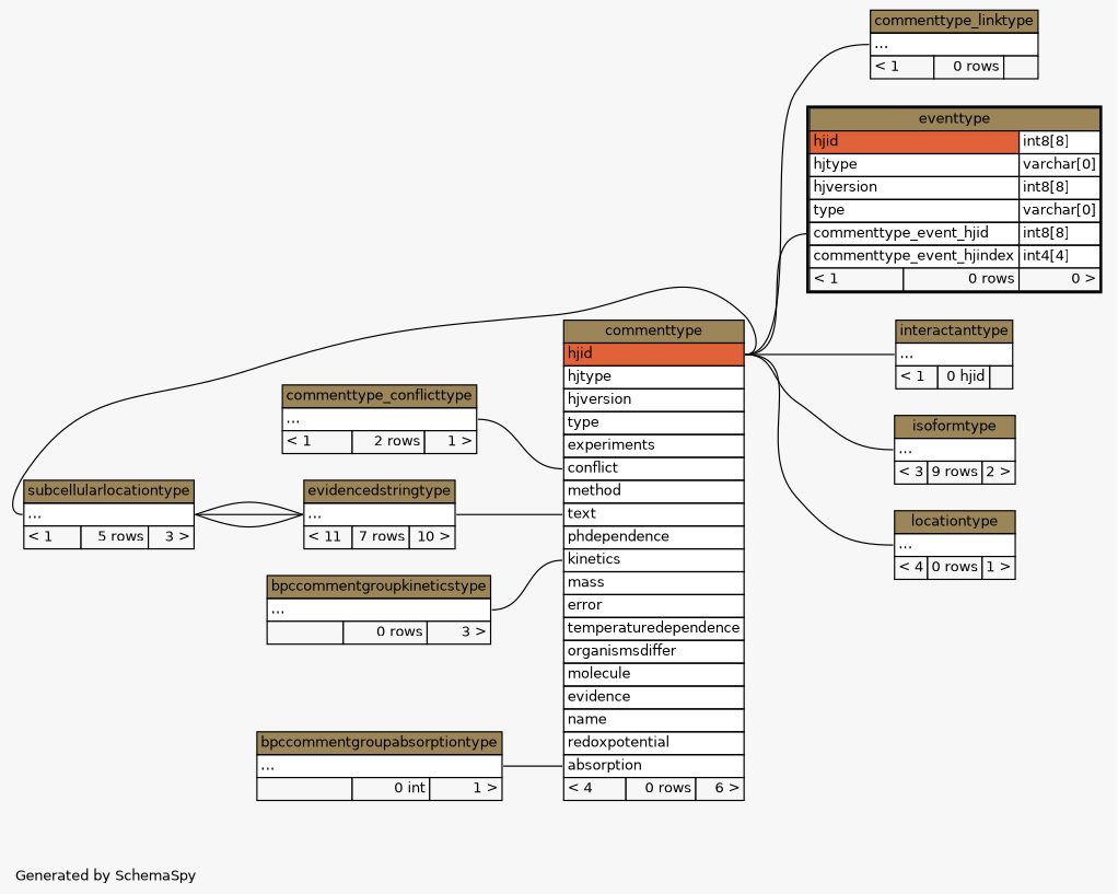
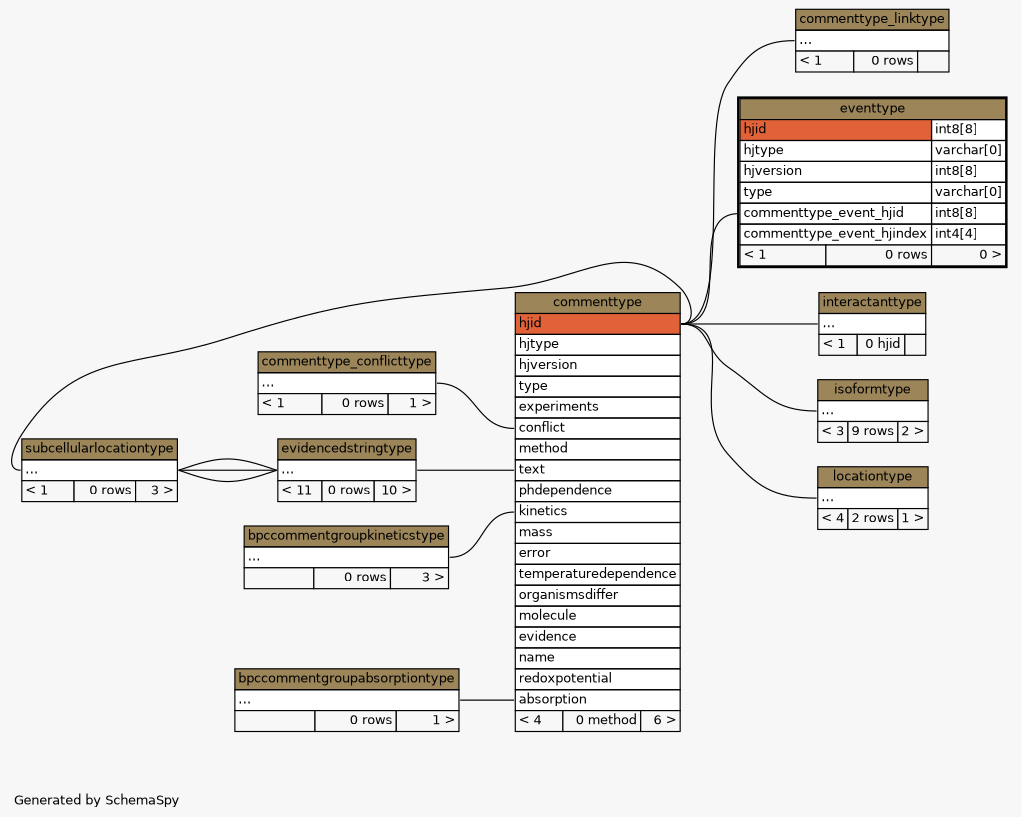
  digraph {
    bgcolor="#f7f7f7"
    fontname=Helvetica
    fontsize=11
    label="\nGenerated by SchemaSpy"
    labeljust=l
    nodesep=0.18
    rankdir=RL
    ranksep=0.46
    node [fontname=Helvetica fontsize=11 shape=plaintext]
    edge [arrowhead=none arrowsize=0.8 arrowtail=crowodot headport="elipses:e" tailport="elipses:w"]
-   n1 [label=<     <TABLE BORDER="0" CELLBORDER="1" CELLSPACING="0" BGCOLOR="#ffffff">       <TR><TD COLSPAN="3" BGCOLOR="#9b8559" ALIGN="CENTER">commenttype</TD></TR>       <TR><TD PORT="hjid" COLSPAN="3" BGCOLOR="#e16239" ALIGN="LEFT">hjid</TD></TR>       <TR><TD PORT="hjtype" COLSPAN="3" ALIGN="LEFT">hjtype</TD></TR>       <TR><TD PORT="hjversion" COLSPAN="3" ALIGN="LEFT">hjversion</TD></TR>       <TR><TD PORT="type" COLSPAN="3" ALIGN="LEFT">type</TD></TR>       <TR><TD PORT="experiments" COLSPAN="3" ALIGN="LEFT">experiments</TD></TR>       <TR><TD PORT="conflict" COLSPAN="3" ALIGN="LEFT">conflict</TD></TR>       <TR><TD PORT="method" COLSPAN="3" ALIGN="LEFT">method</TD></TR>       <TR><TD PORT="text" COLSPAN="3" ALIGN="LEFT">text</TD></TR>       <TR><TD PORT="phdependence" COLSPAN="3" ALIGN="LEFT">phdependence</TD></TR>       <TR><TD PORT="kinetics" COLSPAN="3" ALIGN="LEFT">kinetics</TD></TR>       <TR><TD PORT="mass" COLSPAN="3" ALIGN="LEFT">mass</TD></TR>       <TR><TD PORT="error" COLSPAN="3" ALIGN="LEFT">error</TD></TR>       <TR><TD PORT="temperaturedependence" COLSPAN="3" ALIGN="LEFT">temperaturedependence</TD></TR>       <TR><TD PORT="organismsdiffer" COLSPAN="3" ALIGN="LEFT">organismsdiffer</TD></TR>       <TR><TD PORT="molecule" COLSPAN="3" ALIGN="LEFT">molecule</TD></TR>       <TR><TD PORT="evidence" COLSPAN="3" ALIGN="LEFT">evidence</TD></TR>       <TR><TD PORT="name" COLSPAN="3" ALIGN="LEFT">name</TD></TR>       <TR><TD PORT="redoxpotential" COLSPAN="3" ALIGN="LEFT">redoxpotential</TD></TR>       <TR><TD PORT="absorption" COLSPAN="3" ALIGN="LEFT">absorption</TD></TR>       <TR><TD ALIGN="LEFT" BGCOLOR="#f7f7f7">&lt; 4</TD><TD ALIGN="RIGHT" BGCOLOR="#f7f7f7">0 rows</TD><TD ALIGN="RIGHT" BGCOLOR="#f7f7f7">6 &gt;</TD></TR>     </TABLE>>]
-   n2 [label=<     <TABLE BORDER="0" CELLBORDER="1" CELLSPACING="0" BGCOLOR="#ffffff">       <TR><TD COLSPAN="3" BGCOLOR="#9b8559" ALIGN="CENTER">bpccommentgroupabsorptiontype</TD></TR>       <TR><TD PORT="elipses" COLSPAN="3" ALIGN="LEFT">...</TD></TR>       <TR><TD ALIGN="LEFT" BGCOLOR="#f7f7f7">  </TD><TD ALIGN="RIGHT" BGCOLOR="#f7f7f7">0 int</TD><TD ALIGN="RIGHT" BGCOLOR="#f7f7f7">1 &gt;</TD></TR>     </TABLE>>]
-   n3 [label=<     <TABLE BORDER="0" CELLBORDER="1" CELLSPACING="0" BGCOLOR="#ffffff">       <TR><TD COLSPAN="3" BGCOLOR="#9b8559" ALIGN="CENTER">commenttype_conflicttype</TD></TR>       <TR><TD PORT="elipses" COLSPAN="3" ALIGN="LEFT">...</TD></TR>       <TR><TD ALIGN="LEFT" BGCOLOR="#f7f7f7">&lt; 1</TD><TD ALIGN="RIGHT" BGCOLOR="#f7f7f7">2 rows</TD><TD ALIGN="RIGHT" BGCOLOR="#f7f7f7">1 &gt;</TD></TR>     </TABLE>>]
+   n1 [label=<     <TABLE BORDER="0" CELLBORDER="1" CELLSPACING="0" BGCOLOR="#ffffff">       <TR><TD COLSPAN="3" BGCOLOR="#9b8559" ALIGN="CENTER">commenttype</TD></TR>       <TR><TD PORT="hjid" COLSPAN="3" BGCOLOR="#e16239" ALIGN="LEFT">hjid</TD></TR>       <TR><TD PORT="hjtype" COLSPAN="3" ALIGN="LEFT">hjtype</TD></TR>       <TR><TD PORT="hjversion" COLSPAN="3" ALIGN="LEFT">hjversion</TD></TR>       <TR><TD PORT="type" COLSPAN="3" ALIGN="LEFT">type</TD></TR>       <TR><TD PORT="experiments" COLSPAN="3" ALIGN="LEFT">experiments</TD></TR>       <TR><TD PORT="conflict" COLSPAN="3" ALIGN="LEFT">conflict</TD></TR>       <TR><TD PORT="method" COLSPAN="3" ALIGN="LEFT">method</TD></TR>       <TR><TD PORT="text" COLSPAN="3" ALIGN="LEFT">text</TD></TR>       <TR><TD PORT="phdependence" COLSPAN="3" ALIGN="LEFT">phdependence</TD></TR>       <TR><TD PORT="kinetics" COLSPAN="3" ALIGN="LEFT">kinetics</TD></TR>       <TR><TD PORT="mass" COLSPAN="3" ALIGN="LEFT">mass</TD></TR>       <TR><TD PORT="error" COLSPAN="3" ALIGN="LEFT">error</TD></TR>       <TR><TD PORT="temperaturedependence" COLSPAN="3" ALIGN="LEFT">temperaturedependence</TD></TR>       <TR><TD PORT="organismsdiffer" COLSPAN="3" ALIGN="LEFT">organismsdiffer</TD></TR>       <TR><TD PORT="molecule" COLSPAN="3" ALIGN="LEFT">molecule</TD></TR>       <TR><TD PORT="evidence" COLSPAN="3" ALIGN="LEFT">evidence</TD></TR>       <TR><TD PORT="name" COLSPAN="3" ALIGN="LEFT">name</TD></TR>       <TR><TD PORT="redoxpotential" COLSPAN="3" ALIGN="LEFT">redoxpotential</TD></TR>       <TR><TD PORT="absorption" COLSPAN="3" ALIGN="LEFT">absorption</TD></TR>       <TR><TD ALIGN="LEFT" BGCOLOR="#f7f7f7">&lt; 4</TD><TD ALIGN="RIGHT" BGCOLOR="#f7f7f7">0 method</TD><TD ALIGN="RIGHT" BGCOLOR="#f7f7f7">6 &gt;</TD></TR>     </TABLE>>]
+   n2 [label=<     <TABLE BORDER="0" CELLBORDER="1" CELLSPACING="0" BGCOLOR="#ffffff">       <TR><TD COLSPAN="3" BGCOLOR="#9b8559" ALIGN="CENTER">bpccommentgroupabsorptiontype</TD></TR>       <TR><TD PORT="elipses" COLSPAN="3" ALIGN="LEFT">...</TD></TR>       <TR><TD ALIGN="LEFT" BGCOLOR="#f7f7f7">  </TD><TD ALIGN="RIGHT" BGCOLOR="#f7f7f7">0 rows</TD><TD ALIGN="RIGHT" BGCOLOR="#f7f7f7">1 &gt;</TD></TR>     </TABLE>>]
+   n3 [label=<     <TABLE BORDER="0" CELLBORDER="1" CELLSPACING="0" BGCOLOR="#ffffff">       <TR><TD COLSPAN="3" BGCOLOR="#9b8559" ALIGN="CENTER">commenttype_conflicttype</TD></TR>       <TR><TD PORT="elipses" COLSPAN="3" ALIGN="LEFT">...</TD></TR>       <TR><TD ALIGN="LEFT" BGCOLOR="#f7f7f7">&lt; 1</TD><TD ALIGN="RIGHT" BGCOLOR="#f7f7f7">0 rows</TD><TD ALIGN="RIGHT" BGCOLOR="#f7f7f7">1 &gt;</TD></TR>     </TABLE>>]
    n4 [label=<     <TABLE BORDER="0" CELLBORDER="1" CELLSPACING="0" BGCOLOR="#ffffff">       <TR><TD COLSPAN="3" BGCOLOR="#9b8559" ALIGN="CENTER">bpccommentgroupkineticstype</TD></TR>       <TR><TD PORT="elipses" COLSPAN="3" ALIGN="LEFT">...</TD></TR>       <TR><TD ALIGN="LEFT" BGCOLOR="#f7f7f7">  </TD><TD ALIGN="RIGHT" BGCOLOR="#f7f7f7">0 rows</TD><TD ALIGN="RIGHT" BGCOLOR="#f7f7f7">3 &gt;</TD></TR>     </TABLE>>]
-   n5 [label=<     <TABLE BORDER="0" CELLBORDER="1" CELLSPACING="0" BGCOLOR="#ffffff">       <TR><TD COLSPAN="3" BGCOLOR="#9b8559" ALIGN="CENTER">evidencedstringtype</TD></TR>       <TR><TD PORT="elipses" COLSPAN="3" ALIGN="LEFT">...</TD></TR>       <TR><TD ALIGN="LEFT" BGCOLOR="#f7f7f7">&lt; 11</TD><TD ALIGN="RIGHT" BGCOLOR="#f7f7f7">7 rows</TD><TD ALIGN="RIGHT" BGCOLOR="#f7f7f7">10 &gt;</TD></TR>     </TABLE>>]
-   n6 [label=<     <TABLE BORDER="0" CELLBORDER="1" CELLSPACING="0" BGCOLOR="#ffffff">       <TR><TD COLSPAN="3" BGCOLOR="#9b8559" ALIGN="CENTER">subcellularlocationtype</TD></TR>       <TR><TD PORT="elipses" COLSPAN="3" ALIGN="LEFT">...</TD></TR>       <TR><TD ALIGN="LEFT" BGCOLOR="#f7f7f7">&lt; 1</TD><TD ALIGN="RIGHT" BGCOLOR="#f7f7f7">5 rows</TD><TD ALIGN="RIGHT" BGCOLOR="#f7f7f7">3 &gt;</TD></TR>     </TABLE>>]
+   n5 [label=<     <TABLE BORDER="0" CELLBORDER="1" CELLSPACING="0" BGCOLOR="#ffffff">       <TR><TD COLSPAN="3" BGCOLOR="#9b8559" ALIGN="CENTER">evidencedstringtype</TD></TR>       <TR><TD PORT="elipses" COLSPAN="3" ALIGN="LEFT">...</TD></TR>       <TR><TD ALIGN="LEFT" BGCOLOR="#f7f7f7">&lt; 11</TD><TD ALIGN="RIGHT" BGCOLOR="#f7f7f7">0 rows</TD><TD ALIGN="RIGHT" BGCOLOR="#f7f7f7">10 &gt;</TD></TR>     </TABLE>>]
+   n6 [label=<     <TABLE BORDER="0" CELLBORDER="1" CELLSPACING="0" BGCOLOR="#ffffff">       <TR><TD COLSPAN="3" BGCOLOR="#9b8559" ALIGN="CENTER">subcellularlocationtype</TD></TR>       <TR><TD PORT="elipses" COLSPAN="3" ALIGN="LEFT">...</TD></TR>       <TR><TD ALIGN="LEFT" BGCOLOR="#f7f7f7">&lt; 1</TD><TD ALIGN="RIGHT" BGCOLOR="#f7f7f7">0 rows</TD><TD ALIGN="RIGHT" BGCOLOR="#f7f7f7">3 &gt;</TD></TR>     </TABLE>>]
    n7 [label=<     <TABLE BORDER="0" CELLBORDER="1" CELLSPACING="0" BGCOLOR="#ffffff">       <TR><TD COLSPAN="3" BGCOLOR="#9b8559" ALIGN="CENTER">commenttype_linktype</TD></TR>       <TR><TD PORT="elipses" COLSPAN="3" ALIGN="LEFT">...</TD></TR>       <TR><TD ALIGN="LEFT" BGCOLOR="#f7f7f7">&lt; 1</TD><TD ALIGN="RIGHT" BGCOLOR="#f7f7f7">0 rows</TD><TD ALIGN="RIGHT" BGCOLOR="#f7f7f7">  </TD></TR>     </TABLE>>]
    n8 [label=<     <TABLE BORDER="2" CELLBORDER="1" CELLSPACING="0" BGCOLOR="#ffffff">       <TR><TD COLSPAN="3" BGCOLOR="#9b8559" ALIGN="CENTER">eventtype</TD></TR>       <TR><TD PORT="hjid" COLSPAN="2" BGCOLOR="#e16239" ALIGN="LEFT">hjid</TD><TD PORT="hjid.type" ALIGN="LEFT">int8[8]</TD></TR>       <TR><TD PORT="hjtype" COLSPAN="2" ALIGN="LEFT">hjtype</TD><TD PORT="hjtype.type" ALIGN="LEFT">varchar[0]</TD></TR>       <TR><TD PORT="hjversion" COLSPAN="2" ALIGN="LEFT">hjversion</TD><TD PORT="hjversion.type" ALIGN="LEFT">int8[8]</TD></TR>       <TR><TD PORT="type" COLSPAN="2" ALIGN="LEFT">type</TD><TD PORT="type.type" ALIGN="LEFT">varchar[0]</TD></TR>       <TR><TD PORT="commenttype_event_hjid" COLSPAN="2" ALIGN="LEFT">commenttype_event_hjid</TD><TD PORT="commenttype_event_hjid.type" ALIGN="LEFT">int8[8]</TD></TR>       <TR><TD PORT="commenttype_event_hjindex" COLSPAN="2" ALIGN="LEFT">commenttype_event_hjindex</TD><TD PORT="commenttype_event_hjindex.type" ALIGN="LEFT">int4[4]</TD></TR>       <TR><TD ALIGN="LEFT" BGCOLOR="#f7f7f7">&lt; 1</TD><TD ALIGN="RIGHT" BGCOLOR="#f7f7f7">0 rows</TD><TD ALIGN="RIGHT" BGCOLOR="#f7f7f7">0 &gt;</TD></TR>     </TABLE>>]
    n9 [label=<     <TABLE BORDER="0" CELLBORDER="1" CELLSPACING="0" BGCOLOR="#ffffff">       <TR><TD COLSPAN="3" BGCOLOR="#9b8559" ALIGN="CENTER">interactanttype</TD></TR>       <TR><TD PORT="elipses" COLSPAN="3" ALIGN="LEFT">...</TD></TR>       <TR><TD ALIGN="LEFT" BGCOLOR="#f7f7f7">&lt; 1</TD><TD ALIGN="RIGHT" BGCOLOR="#f7f7f7">0 hjid</TD><TD ALIGN="RIGHT" BGCOLOR="#f7f7f7">  </TD></TR>     </TABLE>>]
    n10 [label=<     <TABLE BORDER="0" CELLBORDER="1" CELLSPACING="0" BGCOLOR="#ffffff">       <TR><TD COLSPAN="3" BGCOLOR="#9b8559" ALIGN="CENTER">isoformtype</TD></TR>       <TR><TD PORT="elipses" COLSPAN="3" ALIGN="LEFT">...</TD></TR>       <TR><TD ALIGN="LEFT" BGCOLOR="#f7f7f7">&lt; 3</TD><TD ALIGN="RIGHT" BGCOLOR="#f7f7f7">9 rows</TD><TD ALIGN="RIGHT" BGCOLOR="#f7f7f7">2 &gt;</TD></TR>     </TABLE>>]
-   n11 [label=<     <TABLE BORDER="0" CELLBORDER="1" CELLSPACING="0" BGCOLOR="#ffffff">       <TR><TD COLSPAN="3" BGCOLOR="#9b8559" ALIGN="CENTER">locationtype</TD></TR>       <TR><TD PORT="elipses" COLSPAN="3" ALIGN="LEFT">...</TD></TR>       <TR><TD ALIGN="LEFT" BGCOLOR="#f7f7f7">&lt; 4</TD><TD ALIGN="RIGHT" BGCOLOR="#f7f7f7">0 rows</TD><TD ALIGN="RIGHT" BGCOLOR="#f7f7f7">1 &gt;</TD></TR>     </TABLE>>]
+   n11 [label=<     <TABLE BORDER="0" CELLBORDER="1" CELLSPACING="0" BGCOLOR="#ffffff">       <TR><TD COLSPAN="3" BGCOLOR="#9b8559" ALIGN="CENTER">locationtype</TD></TR>       <TR><TD PORT="elipses" COLSPAN="3" ALIGN="LEFT">...</TD></TR>       <TR><TD ALIGN="LEFT" BGCOLOR="#f7f7f7">&lt; 4</TD><TD ALIGN="RIGHT" BGCOLOR="#f7f7f7">2 rows</TD><TD ALIGN="RIGHT" BGCOLOR="#f7f7f7">1 &gt;</TD></TR>     </TABLE>>]
    n1 -> n2 [tailport="absorption:w"]
    n1 -> n3 [tailport="conflict:w"]
    n1 -> n4 [tailport="kinetics:w"]
    n1 -> n5 [tailport="text:w"]
    n5 -> n6
    n5 -> n6
    n5 -> n6
    n6 -> n1 [headport="hjid:e"]
    n7 -> n1 [headport="hjid:e"]
    n8 -> n1 [headport="hjid:e" tailport="commenttype_event_hjid:w"]
    n9 -> n1 [headport="hjid:e"]
    n10 -> n1 [headport="hjid:e"]
    n11 -> n1 [headport="hjid:e"]
  }
